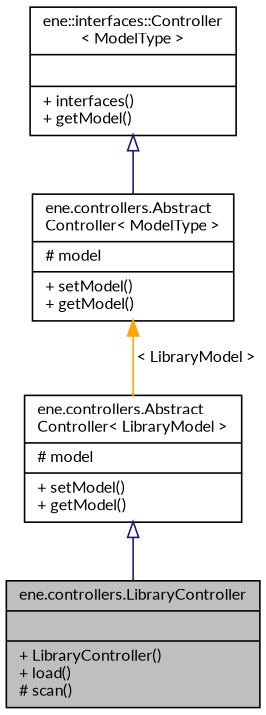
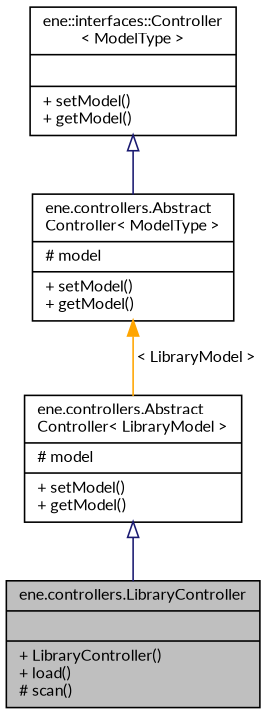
  digraph {
    fontname=Lato
    node [color=black fontname=Lato fontsize=10 shape=record]
    edge [arrowtail=onormal color=midnightblue dir=back fontname=Lato fontsize=10 labelfontname=Helvetica labelfontsize=10 style=solid]
    n1 [fillcolor=grey75 fontcolor=black height=0.2 label="{ene.controllers.LibraryController\n||+ LibraryController()\l+ load()\l# scan()\l}" style=filled width=0.4]
    n2 [height=0.2 label="{ene.controllers.Abstract\lController\< LibraryModel \>\n|# model\l|+ setModel()\l+ getModel()\l}" width=0.4]
    n3 [height=0.2 label="{ene.controllers.Abstract\lController\< ModelType \>\n|# model\l|+ setModel()\l+ getModel()\l}" width=0.4]
-   n4 [height=0.2 label="{ene::interfaces::Controller\l\< ModelType \>\n||+ interfaces()\l+ getModel()\l}" width=0.4]
+   n4 [height=0.2 label="{ene::interfaces::Controller\l\< ModelType \>\n||+ setModel()\l+ getModel()\l}" width=0.4]
    n2 -> n1
    n3 -> n2 [color=orange label=" \< LibraryModel \>" arrowtail=""]
    n4 -> n3
  }
